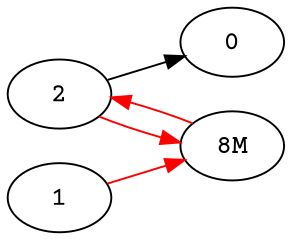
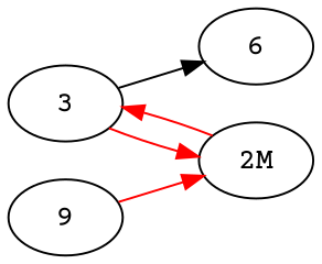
  digraph {
    fontname="Courier Prime"
    rankdir=LR
    node [fontname="Courier Prime"]
    edge [fontname="Courier Prime" color=red]
-   3 [label=2]
-   0
-   "2M" [label="8M"]
-   1
+   3
+   0 [label=6]
+   "2M"
+   1 [label=9]
    3 -> 0 [color=""]
    3 -> "2M"
    "2M" -> 3
    1 -> "2M"
  }
